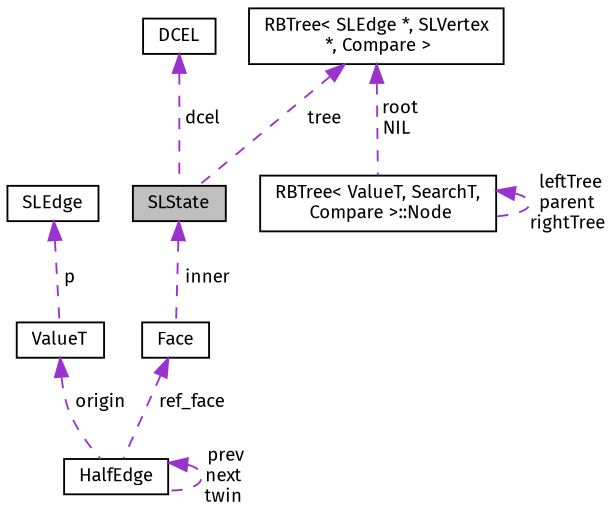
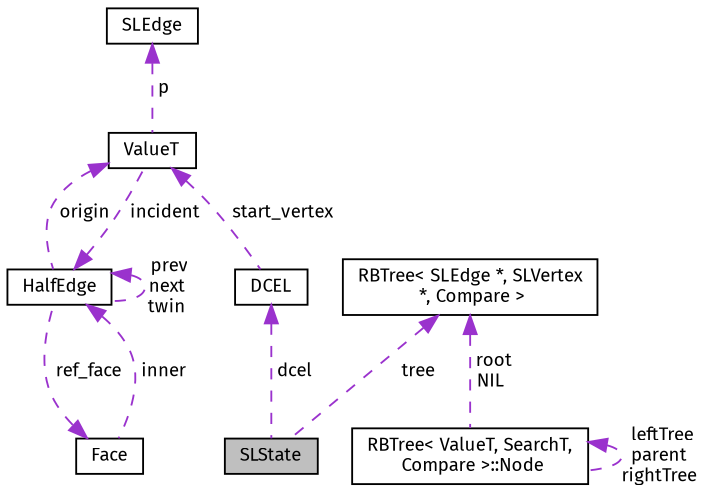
  digraph {
    fontname="Fira Sans"
    node [color=black fillcolor=white fontname="Fira Sans" fontsize=10 shape=record style=filled]
    edge [color=darkorchid3 dir=back fontname="Fira Sans" fontsize=10 labelfontname=Helvetica labelfontsize=10 style=dashed]
    n1 [fillcolor=grey75 fontcolor=black height=0.2 label=SLState width=0.4]
    n2 [height=0.2 label=DCEL width=0.4]
    n3 [height=0.2 label=ValueT width=0.4]
    n4 [height=0.2 label=HalfEdge width=0.4]
    n5 [height=0.2 label=Face width=0.4]
    n6 [height=0.2 label=SLEdge width=0.4]
    n7 [height=0.2 label="RBTree\< SLEdge *, SLVertex\l *, Compare \>" width=0.4]
    n8 [height=0.2 label="RBTree\< ValueT, SearchT,\l Compare \>::Node" width=0.4]
    n2 -> n1 [label=" dcel"]
+   n3 -> n2 [label=" start_vertex"]
    n3 -> n4 [label=" origin"]
+   n4 -> n3 [label=" incident"]
    n4 -> n4 [label=" prev\nnext\ntwin"]
-   n1 -> n5 [label=" inner"]
+   n4 -> n5 [label=" inner"]
    n5 -> n4 [label=" ref_face"]
    n6 -> n3 [label=" p"]
    n7 -> n1 [label=" tree"]
    n7 -> n8 [label=" root\nNIL"]
    n8 -> n8 [label=" leftTree\nparent\nrightTree"]
  }
